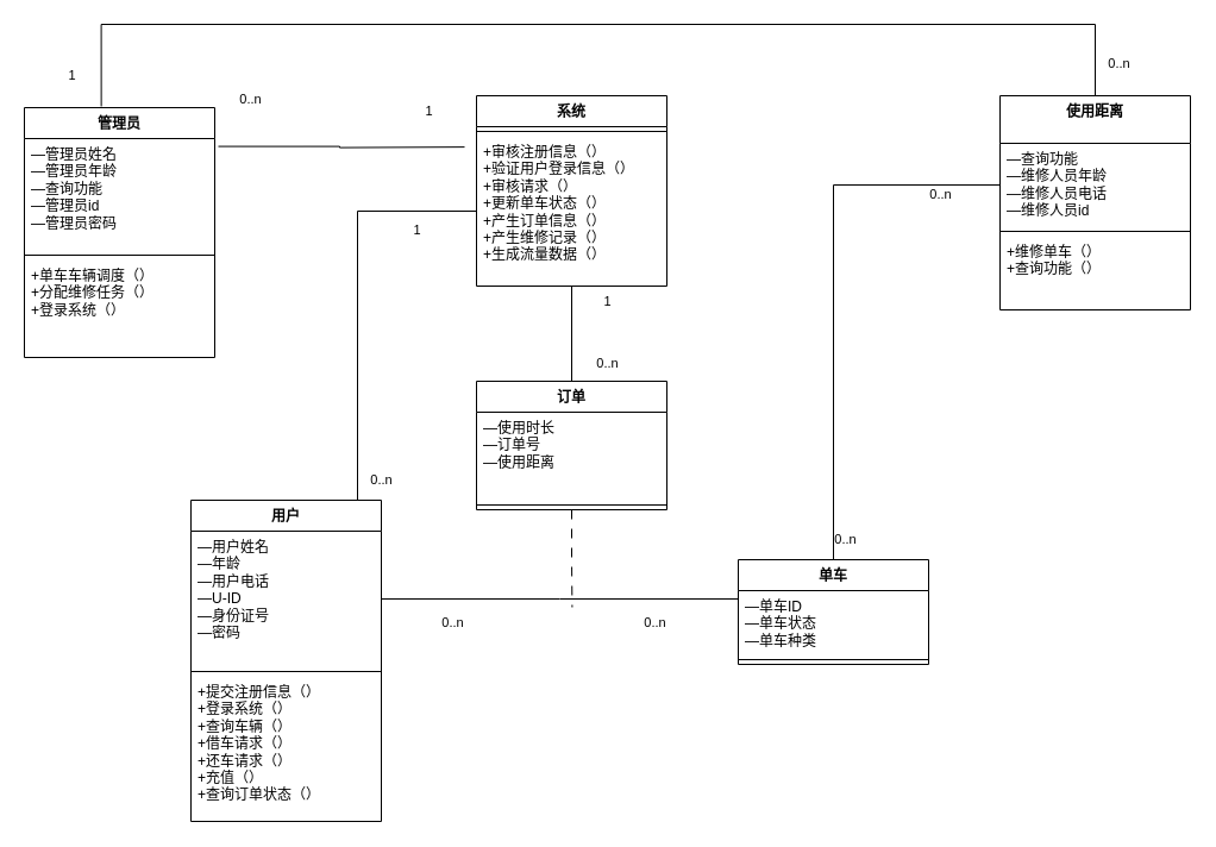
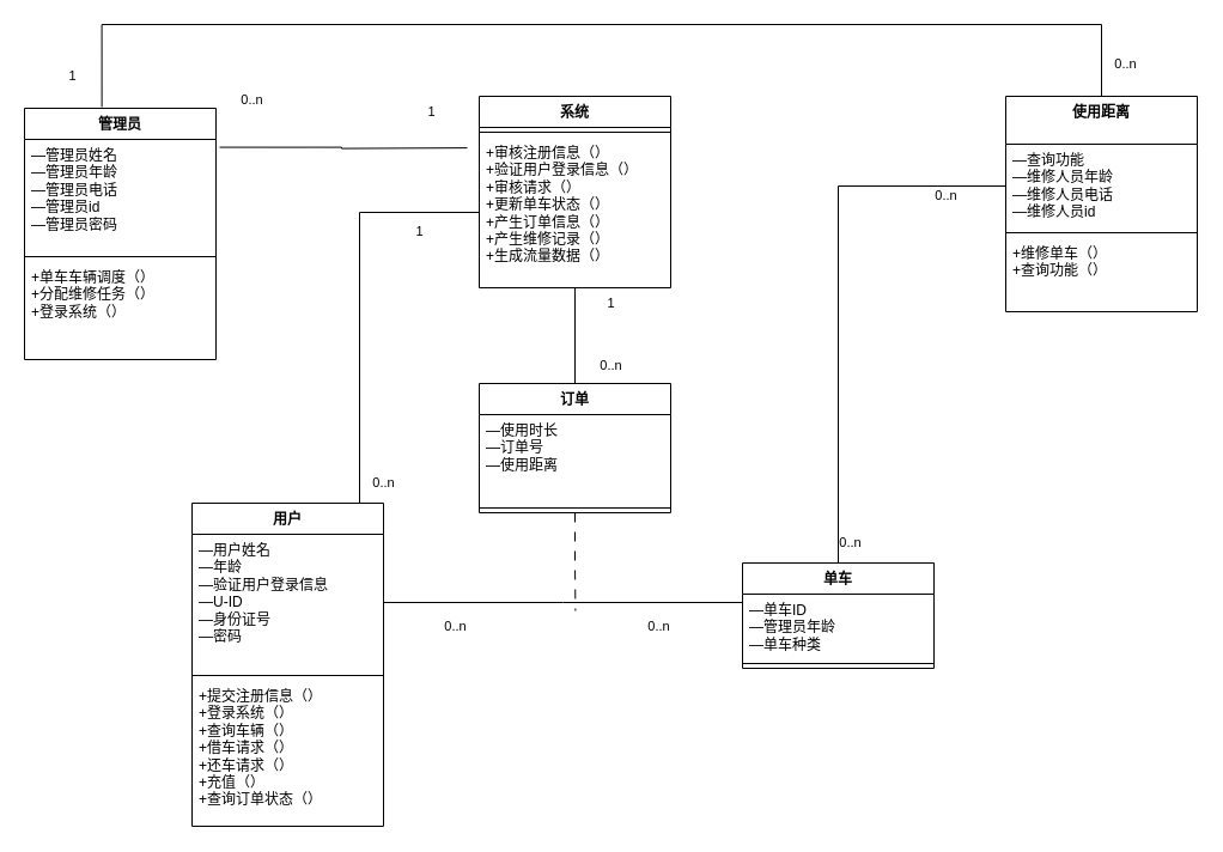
  <mxCell id="0" />
  <mxCell id="1" parent="0" />
  <mxCell id="2" value="用户" style="swimlane;fontStyle=1;align=center;verticalAlign=top;childLayout=stackLayout;horizontal=1;startSize=26;horizontalStack=0;resizeParent=1;resizeParentMax=0;resizeLast=0;collapsible=1;marginBottom=0;whiteSpace=wrap;html=1;" vertex="1" parent="1"><mxGeometry x="160" y="420" width="160" height="270" as="geometry" /></mxCell>
- <mxCell id="3" value="—用户姓名&lt;br&gt;—年龄&lt;br&gt;—用户电话&lt;br&gt;—U-ID&lt;br&gt;—身份证号&lt;br&gt;—密码" style="text;strokeColor=none;fillColor=none;align=left;verticalAlign=top;spacingLeft=4;spacingRight=4;overflow=hidden;rotatable=0;points=[[0,0.5],[1,0.5]];portConstraint=eastwest;whiteSpace=wrap;html=1;" vertex="1" parent="2"><mxGeometry y="26" width="160" height="114" as="geometry" /></mxCell>
+ <mxCell id="3" value="—用户姓名&lt;br&gt;—年龄&lt;br&gt;—验证用户登录信息&lt;br&gt;—U-ID&lt;br&gt;—身份证号&lt;br&gt;—密码" style="text;strokeColor=none;fillColor=none;align=left;verticalAlign=top;spacingLeft=4;spacingRight=4;overflow=hidden;rotatable=0;points=[[0,0.5],[1,0.5]];portConstraint=eastwest;whiteSpace=wrap;html=1;" vertex="1" parent="2"><mxGeometry y="26" width="160" height="114" as="geometry" /></mxCell>
  <mxCell id="4" value="" style="line;strokeWidth=1;fillColor=none;align=left;verticalAlign=middle;spacingTop=-1;spacingLeft=3;spacingRight=3;rotatable=0;labelPosition=right;points=[];portConstraint=eastwest;strokeColor=inherit;" vertex="1" parent="2"><mxGeometry y="140" width="160" height="8" as="geometry" /></mxCell>
  <mxCell id="5" value="+提交注册信息（）&lt;br&gt;+登录系统（）&lt;br&gt;+查询车辆（）&lt;br&gt;+借车请求（）&lt;br&gt;+还车请求（）&lt;br&gt;+充值（）&lt;br&gt;+查询订单状态（）" style="text;strokeColor=none;fillColor=none;align=left;verticalAlign=top;spacingLeft=4;spacingRight=4;overflow=hidden;rotatable=0;points=[[0,0.5],[1,0.5]];portConstraint=eastwest;whiteSpace=wrap;html=1;" vertex="1" parent="2"><mxGeometry y="148" width="160" height="122" as="geometry" /></mxCell>
  <mxCell id="6" value="系统" style="swimlane;fontStyle=1;align=center;verticalAlign=top;childLayout=stackLayout;horizontal=1;startSize=26;horizontalStack=0;resizeParent=1;resizeParentMax=0;resizeLast=0;collapsible=1;marginBottom=0;whiteSpace=wrap;html=1;" vertex="1" parent="1"><mxGeometry x="400" y="80" width="160" height="160" as="geometry" /></mxCell>
  <mxCell id="7" value="" style="line;strokeWidth=1;fillColor=none;align=left;verticalAlign=middle;spacingTop=-1;spacingLeft=3;spacingRight=3;rotatable=0;labelPosition=right;points=[];portConstraint=eastwest;strokeColor=inherit;" vertex="1" parent="6"><mxGeometry y="26" width="160" height="8" as="geometry" /></mxCell>
  <mxCell id="8" value="+审核注册信息（）&lt;br&gt;+验证用户登录信息（）&lt;br&gt;+审核请求（）&lt;br&gt;+更新单车状态（）&lt;br&gt;+产生订单信息（）&lt;br&gt;+产生维修记录（）&lt;br&gt;+生成流量数据（）" style="text;strokeColor=none;fillColor=none;align=left;verticalAlign=top;spacingLeft=4;spacingRight=4;overflow=hidden;rotatable=0;points=[[0,0.5,0,0,0],[0.5,1,0,0,0],[1,0.5,0,0,0]];portConstraint=eastwest;whiteSpace=wrap;html=1;" vertex="1" parent="6"><mxGeometry y="34" width="160" height="126" as="geometry" /></mxCell>
  <mxCell id="9" value="管理员" style="swimlane;fontStyle=1;align=center;verticalAlign=top;childLayout=stackLayout;horizontal=1;startSize=26;horizontalStack=0;resizeParent=1;resizeParentMax=0;resizeLast=0;collapsible=1;marginBottom=0;whiteSpace=wrap;html=1;" vertex="1" parent="1"><mxGeometry x="20" y="90" width="160" height="210" as="geometry" /></mxCell>
  <mxCell id="10" style="edgeStyle=orthogonalEdgeStyle;shape=connector;rounded=0;orthogonalLoop=1;jettySize=auto;html=1;exitX=1;exitY=0.07;exitDx=3;exitDy=0;exitPerimeter=0;labelBackgroundColor=default;strokeColor=default;align=center;verticalAlign=middle;fontFamily=Helvetica;fontSize=11;fontColor=default;endArrow=none;endFill=0;" edge="1" parent="9" source="11"><mxGeometry relative="1" as="geometry"><mxPoint x="370" y="33.118" as="targetPoint" /></mxGeometry></mxCell>
- <mxCell id="11" value="—管理员姓名&lt;br&gt;—管理员年龄&lt;br&gt;—查询功能&lt;br&gt;—管理员id&lt;br&gt;—管理员密码" style="text;strokeColor=none;fillColor=none;align=left;verticalAlign=top;spacingLeft=4;spacingRight=4;overflow=hidden;rotatable=0;points=[[0,0.5,0,0,0],[0,0.52,0,0,0],[1,0.07,0,3,0],[1,0.5,0,0,0]];portConstraint=eastwest;whiteSpace=wrap;html=1;" vertex="1" parent="9"><mxGeometry y="26" width="160" height="94" as="geometry" /></mxCell>
+ <mxCell id="11" value="—管理员姓名&lt;br&gt;—管理员年龄&lt;br&gt;—管理员电话&lt;br&gt;—管理员id&lt;br&gt;—管理员密码" style="text;strokeColor=none;fillColor=none;align=left;verticalAlign=top;spacingLeft=4;spacingRight=4;overflow=hidden;rotatable=0;points=[[0,0.5,0,0,0],[0,0.52,0,0,0],[1,0.07,0,3,0],[1,0.5,0,0,0]];portConstraint=eastwest;whiteSpace=wrap;html=1;" vertex="1" parent="9"><mxGeometry y="26" width="160" height="94" as="geometry" /></mxCell>
  <mxCell id="12" value="" style="line;strokeWidth=1;fillColor=none;align=left;verticalAlign=middle;spacingTop=-1;spacingLeft=3;spacingRight=3;rotatable=0;labelPosition=right;points=[];portConstraint=eastwest;strokeColor=inherit;" vertex="1" parent="9"><mxGeometry y="120" width="160" height="8" as="geometry" /></mxCell>
  <mxCell id="13" value="+单车车辆调度（）&lt;br&gt;+分配维修任务（）&lt;br&gt;+登录系统（）" style="text;strokeColor=none;fillColor=none;align=left;verticalAlign=top;spacingLeft=4;spacingRight=4;overflow=hidden;rotatable=0;points=[[0,0.5],[1,0.5]];portConstraint=eastwest;whiteSpace=wrap;html=1;" vertex="1" parent="9"><mxGeometry y="128" width="160" height="82" as="geometry" /></mxCell>
  <mxCell id="14" value="使用距离" style="swimlane;fontStyle=1;align=center;verticalAlign=top;childLayout=stackLayout;horizontal=1;startSize=40;horizontalStack=0;resizeParent=1;resizeParentMax=0;resizeLast=0;collapsible=1;marginBottom=0;whiteSpace=wrap;html=1;" vertex="1" parent="1"><mxGeometry x="840" y="80" width="160" height="180" as="geometry" /></mxCell>
  <mxCell id="15" value="—查询功能&lt;br&gt;—维修人员年龄&lt;br&gt;—维修人员电话&lt;br&gt;—维修人员id" style="text;strokeColor=none;fillColor=none;align=left;verticalAlign=top;spacingLeft=4;spacingRight=4;overflow=hidden;rotatable=0;points=[[0,0.5],[1,0.5]];portConstraint=eastwest;whiteSpace=wrap;html=1;" vertex="1" parent="14"><mxGeometry y="40" width="160" height="70" as="geometry" /></mxCell>
  <mxCell id="16" value="" style="line;strokeWidth=1;fillColor=none;align=left;verticalAlign=middle;spacingTop=-1;spacingLeft=3;spacingRight=3;rotatable=0;labelPosition=right;points=[];portConstraint=eastwest;strokeColor=inherit;" vertex="1" parent="14"><mxGeometry y="110" width="160" height="8" as="geometry" /></mxCell>
  <mxCell id="17" value="+维修单车（）&lt;br&gt;+查询功能（）" style="text;strokeColor=none;fillColor=none;align=left;verticalAlign=top;spacingLeft=4;spacingRight=4;overflow=hidden;rotatable=0;points=[[0,0.5],[1,0.5]];portConstraint=eastwest;whiteSpace=wrap;html=1;" vertex="1" parent="14"><mxGeometry y="118" width="160" height="62" as="geometry" /></mxCell>
  <mxCell id="18" value="单车" style="swimlane;fontStyle=1;align=center;verticalAlign=top;childLayout=stackLayout;horizontal=1;startSize=26;horizontalStack=0;resizeParent=1;resizeParentMax=0;resizeLast=0;collapsible=1;marginBottom=0;whiteSpace=wrap;html=1;" vertex="1" parent="1"><mxGeometry x="620" y="470" width="160" height="88" as="geometry" /></mxCell>
- <mxCell id="19" value="—单车ID&lt;br&gt;—单车状态&lt;br&gt;—单车种类" style="text;strokeColor=none;fillColor=none;align=left;verticalAlign=top;spacingLeft=4;spacingRight=4;overflow=hidden;rotatable=0;points=[[0,0.5],[1,0.5]];portConstraint=eastwest;whiteSpace=wrap;html=1;" vertex="1" parent="18"><mxGeometry y="26" width="160" height="54" as="geometry" /></mxCell>
+ <mxCell id="19" value="—单车ID&lt;br&gt;—管理员年龄&lt;br&gt;—单车种类" style="text;strokeColor=none;fillColor=none;align=left;verticalAlign=top;spacingLeft=4;spacingRight=4;overflow=hidden;rotatable=0;points=[[0,0.5],[1,0.5]];portConstraint=eastwest;whiteSpace=wrap;html=1;" vertex="1" parent="18"><mxGeometry y="26" width="160" height="54" as="geometry" /></mxCell>
  <mxCell id="20" value="" style="line;strokeWidth=1;fillColor=none;align=left;verticalAlign=middle;spacingTop=-1;spacingLeft=3;spacingRight=3;rotatable=0;labelPosition=right;points=[];portConstraint=eastwest;strokeColor=inherit;" vertex="1" parent="18"><mxGeometry y="80" width="160" height="8" as="geometry" /></mxCell>
  <mxCell id="21" style="edgeStyle=orthogonalEdgeStyle;shape=connector;rounded=0;orthogonalLoop=1;jettySize=auto;html=1;exitX=0.5;exitY=1;exitDx=0;exitDy=0;labelBackgroundColor=default;strokeColor=default;align=center;verticalAlign=middle;fontFamily=Helvetica;fontSize=11;fontColor=default;endArrow=none;endFill=0;dashed=1;dashPattern=8 8;" edge="1" parent="1" source="22"><mxGeometry relative="1" as="geometry"><mxPoint x="480.412" y="510" as="targetPoint" /></mxGeometry></mxCell>
  <mxCell id="22" value="订单" style="swimlane;fontStyle=1;align=center;verticalAlign=top;childLayout=stackLayout;horizontal=1;startSize=26;horizontalStack=0;resizeParent=1;resizeParentMax=0;resizeLast=0;collapsible=1;marginBottom=0;whiteSpace=wrap;html=1;" vertex="1" parent="1"><mxGeometry x="400" y="320" width="160" height="108" as="geometry" /></mxCell>
  <mxCell id="23" value="—使用时长&lt;br&gt;—订单号&lt;br&gt;—使用距离" style="text;strokeColor=none;fillColor=none;align=left;verticalAlign=top;spacingLeft=4;spacingRight=4;overflow=hidden;rotatable=0;points=[[0,0.5],[1,0.5]];portConstraint=eastwest;whiteSpace=wrap;html=1;" vertex="1" parent="22"><mxGeometry y="26" width="160" height="74" as="geometry" /></mxCell>
  <mxCell id="24" value="" style="line;strokeWidth=1;fillColor=none;align=left;verticalAlign=middle;spacingTop=-1;spacingLeft=3;spacingRight=3;rotatable=0;labelPosition=right;points=[];portConstraint=eastwest;strokeColor=inherit;" vertex="1" parent="22"><mxGeometry y="100" width="160" height="8" as="geometry" /></mxCell>
  <mxCell id="25" style="edgeStyle=orthogonalEdgeStyle;rounded=0;orthogonalLoop=1;jettySize=auto;html=1;exitX=1;exitY=0.5;exitDx=0;exitDy=0;endArrow=none;endFill=0;" edge="1" parent="1" source="3"><mxGeometry relative="1" as="geometry"><mxPoint x="620" y="503" as="targetPoint" /></mxGeometry></mxCell>
  <mxCell id="26" style="edgeStyle=orthogonalEdgeStyle;shape=connector;rounded=0;orthogonalLoop=1;jettySize=auto;html=1;exitX=0;exitY=0.5;exitDx=0;exitDy=0;entryX=0.875;entryY=0;entryDx=0;entryDy=0;entryPerimeter=0;labelBackgroundColor=default;strokeColor=default;align=center;verticalAlign=middle;fontFamily=Helvetica;fontSize=11;fontColor=default;endArrow=none;endFill=0;" edge="1" parent="1" source="8" target="2"><mxGeometry relative="1" as="geometry" /></mxCell>
  <mxCell id="27" style="edgeStyle=orthogonalEdgeStyle;shape=connector;rounded=0;orthogonalLoop=1;jettySize=auto;html=1;exitX=0.5;exitY=1;exitDx=0;exitDy=0;exitPerimeter=0;entryX=0.5;entryY=0;entryDx=0;entryDy=0;labelBackgroundColor=default;strokeColor=default;align=center;verticalAlign=middle;fontFamily=Helvetica;fontSize=11;fontColor=default;endArrow=none;endFill=0;" edge="1" parent="1" source="8" target="22"><mxGeometry relative="1" as="geometry" /></mxCell>
  <mxCell id="28" style="edgeStyle=orthogonalEdgeStyle;shape=connector;rounded=0;orthogonalLoop=1;jettySize=auto;html=1;exitX=0;exitY=0.5;exitDx=0;exitDy=0;entryX=0.5;entryY=0;entryDx=0;entryDy=0;labelBackgroundColor=default;strokeColor=default;align=center;verticalAlign=middle;fontFamily=Helvetica;fontSize=11;fontColor=default;endArrow=none;endFill=0;" edge="1" parent="1" source="15" target="18"><mxGeometry relative="1" as="geometry" /></mxCell>
  <mxCell id="29" style="edgeStyle=orthogonalEdgeStyle;shape=connector;rounded=0;orthogonalLoop=1;jettySize=auto;html=1;exitX=0.5;exitY=0;exitDx=0;exitDy=0;entryX=0.404;entryY=-0.005;entryDx=0;entryDy=0;entryPerimeter=0;labelBackgroundColor=default;strokeColor=default;align=center;verticalAlign=middle;fontFamily=Helvetica;fontSize=11;fontColor=default;endArrow=none;endFill=0;" edge="1" parent="1" source="14" target="9"><mxGeometry relative="1" as="geometry"><Array as="points"><mxPoint x="920" y="20" /><mxPoint x="85" y="20" /></Array></mxGeometry></mxCell>
  <mxCell id="30" value="0..n" style="text;html=1;align=center;verticalAlign=middle;resizable=0;points=[];autosize=1;strokeColor=none;fillColor=none;fontSize=11;fontFamily=Helvetica;fontColor=default;" vertex="1" parent="1"><mxGeometry x="360" y="508" width="40" height="30" as="geometry" /></mxCell>
  <mxCell id="31" value="0..n" style="text;html=1;align=center;verticalAlign=middle;resizable=0;points=[];autosize=1;strokeColor=none;fillColor=none;fontSize=11;fontFamily=Helvetica;fontColor=default;" vertex="1" parent="1"><mxGeometry x="530" y="508" width="40" height="30" as="geometry" /></mxCell>
  <mxCell id="32" value="1" style="text;html=1;align=center;verticalAlign=middle;resizable=0;points=[];autosize=1;strokeColor=none;fillColor=none;fontSize=11;fontFamily=Helvetica;fontColor=default;" vertex="1" parent="1"><mxGeometry x="335" y="178" width="30" height="30" as="geometry" /></mxCell>
  <mxCell id="33" value="0..n" style="text;html=1;align=center;verticalAlign=middle;resizable=0;points=[];autosize=1;strokeColor=none;fillColor=none;fontSize=11;fontFamily=Helvetica;fontColor=default;" vertex="1" parent="1"><mxGeometry x="300" y="388" width="40" height="30" as="geometry" /></mxCell>
  <mxCell id="34" value="1" style="text;html=1;align=center;verticalAlign=middle;resizable=0;points=[];autosize=1;strokeColor=none;fillColor=none;fontSize=11;fontFamily=Helvetica;fontColor=default;" vertex="1" parent="1"><mxGeometry x="345" y="78" width="30" height="30" as="geometry" /></mxCell>
  <mxCell id="35" value="0..n" style="text;html=1;align=center;verticalAlign=middle;resizable=0;points=[];autosize=1;strokeColor=none;fillColor=none;fontSize=11;fontFamily=Helvetica;fontColor=default;" vertex="1" parent="1"><mxGeometry x="190" y="68" width="40" height="30" as="geometry" /></mxCell>
  <mxCell id="36" value="0..n" style="text;html=1;align=center;verticalAlign=middle;resizable=0;points=[];autosize=1;strokeColor=none;fillColor=none;fontSize=11;fontFamily=Helvetica;fontColor=default;" vertex="1" parent="1"><mxGeometry x="770" y="148" width="40" height="30" as="geometry" /></mxCell>
  <mxCell id="37" value="0..n" style="text;html=1;align=center;verticalAlign=middle;resizable=0;points=[];autosize=1;strokeColor=none;fillColor=none;fontSize=11;fontFamily=Helvetica;fontColor=default;" vertex="1" parent="1"><mxGeometry x="690" y="438" width="40" height="30" as="geometry" /></mxCell>
  <mxCell id="38" value="1" style="text;html=1;align=center;verticalAlign=middle;resizable=0;points=[];autosize=1;strokeColor=none;fillColor=none;fontSize=11;fontFamily=Helvetica;fontColor=default;" vertex="1" parent="1"><mxGeometry x="45" y="48" width="30" height="30" as="geometry" /></mxCell>
  <mxCell id="39" value="0..n" style="text;html=1;align=center;verticalAlign=middle;resizable=0;points=[];autosize=1;strokeColor=none;fillColor=none;fontSize=11;fontFamily=Helvetica;fontColor=default;" vertex="1" parent="1"><mxGeometry x="920" y="38" width="40" height="30" as="geometry" /></mxCell>
  <mxCell id="40" value="1" style="text;html=1;align=center;verticalAlign=middle;resizable=0;points=[];autosize=1;strokeColor=none;fillColor=none;fontSize=11;fontFamily=Helvetica;fontColor=default;" vertex="1" parent="1"><mxGeometry x="495" y="238" width="30" height="30" as="geometry" /></mxCell>
  <mxCell id="41" value="0..n" style="text;html=1;align=center;verticalAlign=middle;resizable=0;points=[];autosize=1;strokeColor=none;fillColor=none;fontSize=11;fontFamily=Helvetica;fontColor=default;" vertex="1" parent="1"><mxGeometry x="490" y="290" width="40" height="30" as="geometry" /></mxCell>
